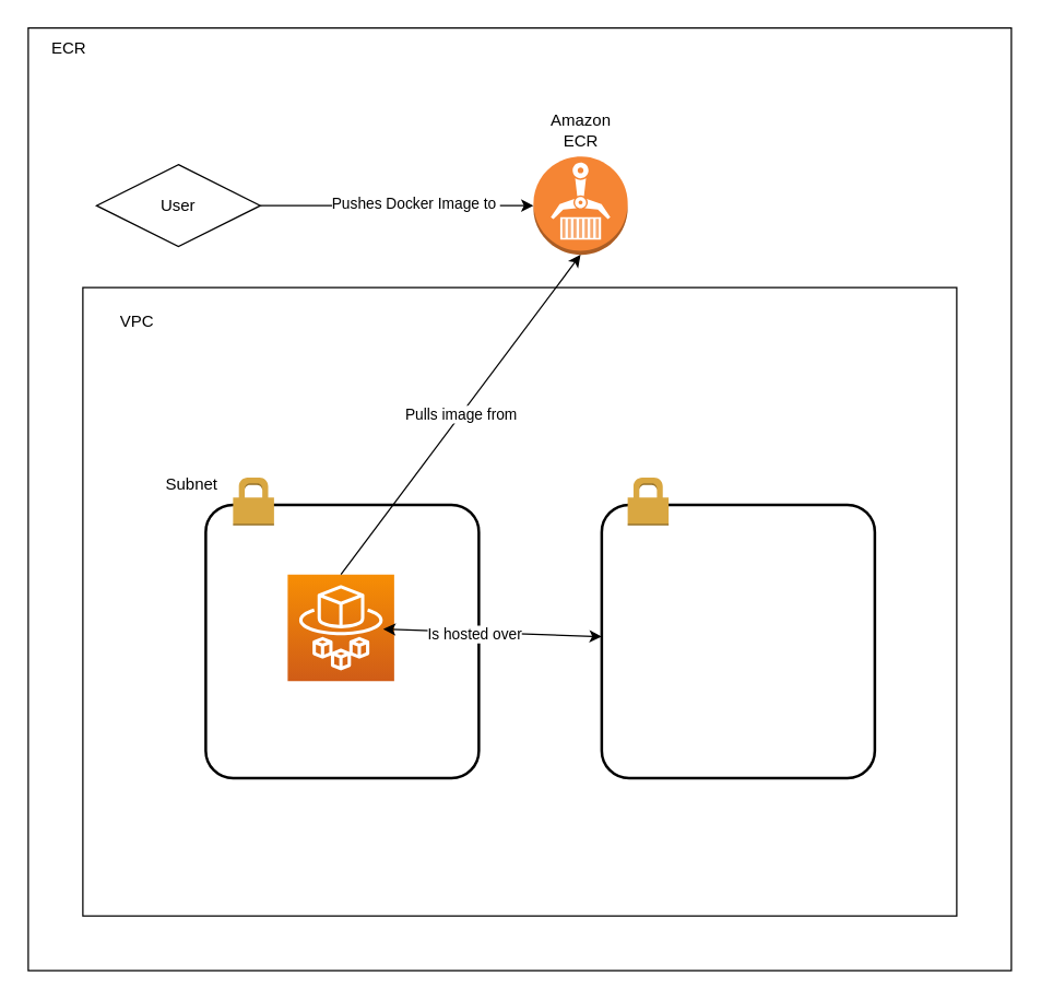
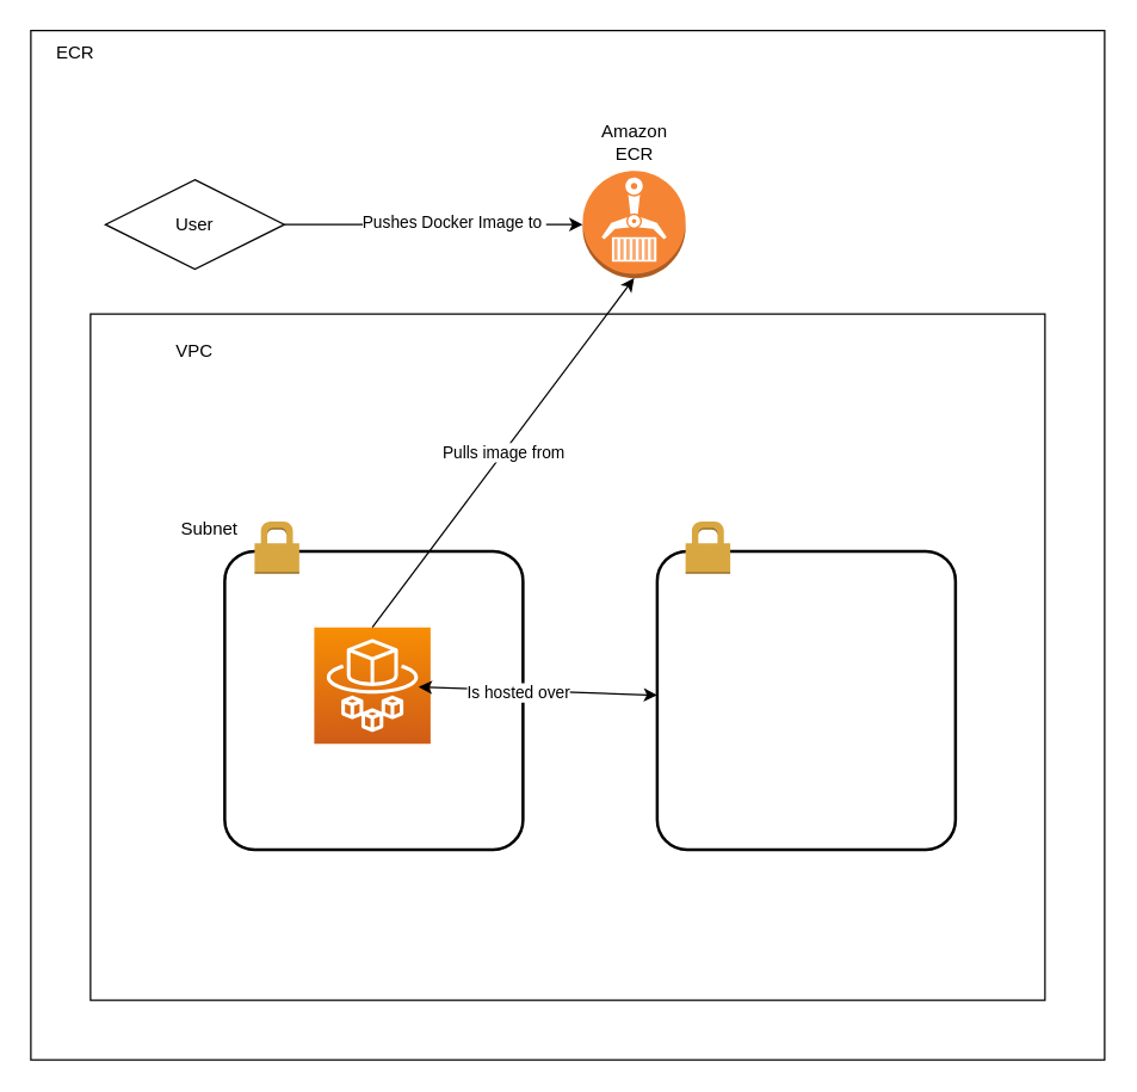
  <mxCell id="0" />
  <mxCell id="1" parent="0" />
  <mxCell id="2" value="" style="rounded=0;whiteSpace=wrap;html=1;" vertex="1" parent="1"><mxGeometry x="20" y="20" width="720" height="690" as="geometry" /></mxCell>
  <mxCell id="3" value="User" style="rhombus;whiteSpace=wrap;html=1;" vertex="1" parent="1"><mxGeometry x="70" y="120" width="120" height="60" as="geometry" /></mxCell>
  <mxCell id="4" value="" style="outlineConnect=0;dashed=0;verticalLabelPosition=bottom;verticalAlign=top;align=center;html=1;shape=mxgraph.aws3.ecr;fillColor=#F58534;gradientColor=none;" vertex="1" parent="1"><mxGeometry x="390" y="114" width="69" height="72" as="geometry" /></mxCell>
  <mxCell id="5" value="" style="endArrow=classic;html=1;rounded=0;exitX=1;exitY=0.5;exitDx=0;exitDy=0;" edge="1" parent="1" source="3" target="4"><mxGeometry width="50" height="50" relative="1" as="geometry"><mxPoint x="350" y="340" as="sourcePoint" /><mxPoint x="400" y="290" as="targetPoint" /></mxGeometry></mxCell>
  <mxCell id="6" value="Pushes Docker Image to&amp;nbsp;" style="edgeLabel;html=1;align=center;verticalAlign=middle;resizable=0;points=[];" vertex="1" connectable="0" parent="5"><mxGeometry x="0.133" y="2" relative="1" as="geometry"><mxPoint as="offset" /></mxGeometry></mxCell>
  <mxCell id="7" value="Amazon ECR" style="text;html=1;strokeColor=none;fillColor=none;align=center;verticalAlign=middle;whiteSpace=wrap;rounded=0;" vertex="1" parent="1"><mxGeometry x="394.5" y="80" width="60" height="30" as="geometry" /></mxCell>
  <mxCell id="8" value="" style="rounded=0;whiteSpace=wrap;html=1;" vertex="1" parent="1"><mxGeometry x="60" y="210" width="640" height="460" as="geometry" /></mxCell>
- <mxCell id="9" value="VPC" style="text;html=1;strokeColor=none;fillColor=none;align=center;verticalAlign=middle;whiteSpace=wrap;rounded=0;" vertex="1" parent="1"><mxGeometry x="70" y="220" width="60" height="30" as="geometry" /></mxCell>
+ <mxCell id="9" value="VPC" style="text;html=1;strokeColor=none;fillColor=none;align=center;verticalAlign=middle;whiteSpace=wrap;rounded=0;" vertex="1" parent="1"><mxGeometry x="100" y="220" width="60" height="30" as="geometry" /></mxCell>
  <mxCell id="10" value="ECR" style="text;html=1;strokeColor=none;fillColor=none;align=center;verticalAlign=middle;whiteSpace=wrap;rounded=0;" vertex="1" parent="1"><mxGeometry x="20" y="20" width="60" height="30" as="geometry" /></mxCell>
  <mxCell id="11" value="" style="rounded=1;arcSize=10;dashed=0;fillColor=none;gradientColor=none;strokeWidth=2;" vertex="1" parent="1"><mxGeometry x="150" y="369" width="200" height="200" as="geometry" /></mxCell>
  <mxCell id="12" value="" style="sketch=0;points=[[0,0,0],[0.25,0,0],[0.5,0,0],[0.75,0,0],[1,0,0],[0,1,0],[0.25,1,0],[0.5,1,0],[0.75,1,0],[1,1,0],[0,0.25,0],[0,0.5,0],[0,0.75,0],[1,0.25,0],[1,0.5,0],[1,0.75,0]];outlineConnect=0;fontColor=#232F3E;gradientColor=#F78E04;gradientDirection=north;fillColor=#D05C17;strokeColor=#ffffff;dashed=0;verticalLabelPosition=bottom;verticalAlign=top;align=center;html=1;fontSize=12;fontStyle=0;aspect=fixed;shape=mxgraph.aws4.resourceIcon;resIcon=mxgraph.aws4.fargate;" vertex="1" parent="1"><mxGeometry x="210" y="420" width="78" height="78" as="geometry" /></mxCell>
  <mxCell id="13" value="" style="dashed=0;html=1;shape=mxgraph.aws3.permissions;fillColor=#D9A741;gradientColor=none;dashed=0;" vertex="1" parent="1"><mxGeometry x="170" y="349" width="30" height="35" as="geometry" /></mxCell>
  <mxCell id="14" value="" style="rounded=1;arcSize=10;dashed=0;fillColor=none;gradientColor=none;strokeWidth=2;" vertex="1" parent="1"><mxGeometry x="440" y="369" width="200" height="200" as="geometry" /></mxCell>
  <mxCell id="15" value="" style="dashed=0;html=1;shape=mxgraph.aws3.permissions;fillColor=#D9A741;gradientColor=none;dashed=0;" vertex="1" parent="1"><mxGeometry x="459" y="349" width="30" height="35" as="geometry" /></mxCell>
  <mxCell id="16" value="" style="endArrow=classic;startArrow=classic;html=1;rounded=0;" edge="1" parent="1" target="14"><mxGeometry width="50" height="50" relative="1" as="geometry"><mxPoint x="280" y="460" as="sourcePoint" /><mxPoint x="400" y="370" as="targetPoint" /></mxGeometry></mxCell>
  <mxCell id="17" value="Is hosted over" style="edgeLabel;html=1;align=center;verticalAlign=middle;resizable=0;points=[];" vertex="1" connectable="0" parent="16"><mxGeometry x="-0.158" y="-1" relative="1" as="geometry"><mxPoint as="offset" /></mxGeometry></mxCell>
  <mxCell id="18" value="Subnet" style="text;html=1;strokeColor=none;fillColor=none;align=center;verticalAlign=middle;whiteSpace=wrap;rounded=0;" vertex="1" parent="1"><mxGeometry x="110" y="339" width="60" height="30" as="geometry" /></mxCell>
  <mxCell id="19" value="Pulls image from" style="endArrow=classic;html=1;rounded=0;exitX=0.5;exitY=0;exitDx=0;exitDy=0;exitPerimeter=0;entryX=0.5;entryY=1;entryDx=0;entryDy=0;entryPerimeter=0;" edge="1" parent="1" source="12" target="4"><mxGeometry width="50" height="50" relative="1" as="geometry"><mxPoint x="350" y="420" as="sourcePoint" /><mxPoint x="400" y="370" as="targetPoint" /></mxGeometry></mxCell>
